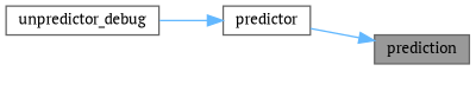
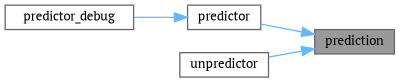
  digraph {
    fontname="PT Serif"
    rankdir=RL
    node [color=grey40 fillcolor=white fontname="PT Serif" fontsize=10 shape=box style=filled]
    edge [color=steelblue1 dir=back fontname="PT Serif" fontsize=10 labelfontname=Helvetica labelfontsize=10 style=solid]
    n1 [color=gray40 fillcolor=grey60 fontcolor=black height=0.2 label=prediction width=0.4]
    n2 [height=0.2 label=predictor width=0.4]
-   n4 [height=0.2 label=unpredictor_debug width=0.4]
+   n3 [height=0.2 label=unpredictor width=0.4]
+   n4 [height=0.2 label=predictor_debug width=0.4]
    n1 -> n2
+   n1 -> n3
    n2 -> n4
  }
